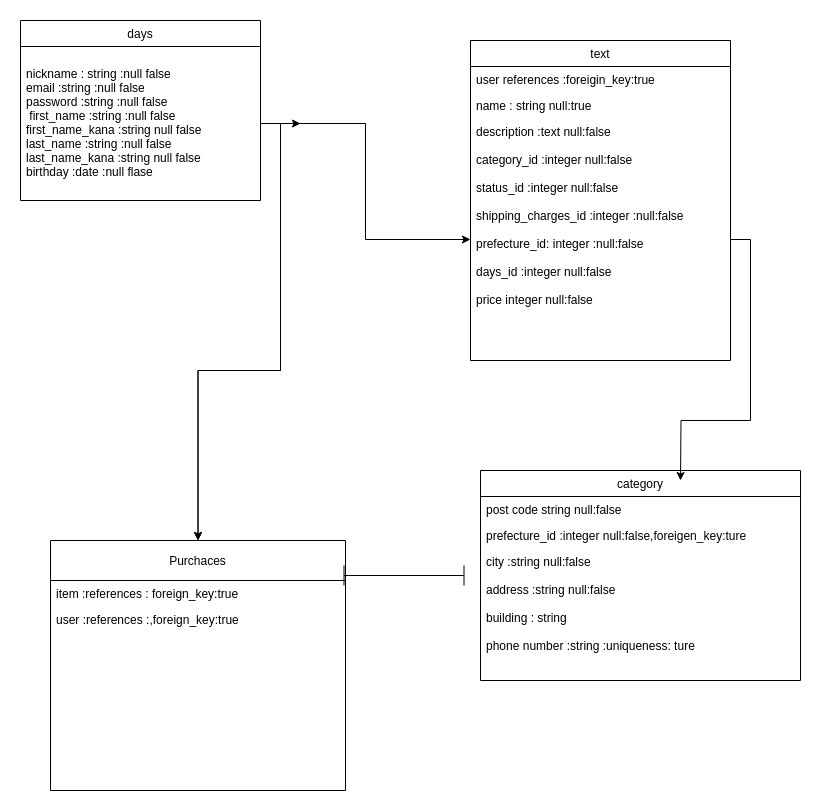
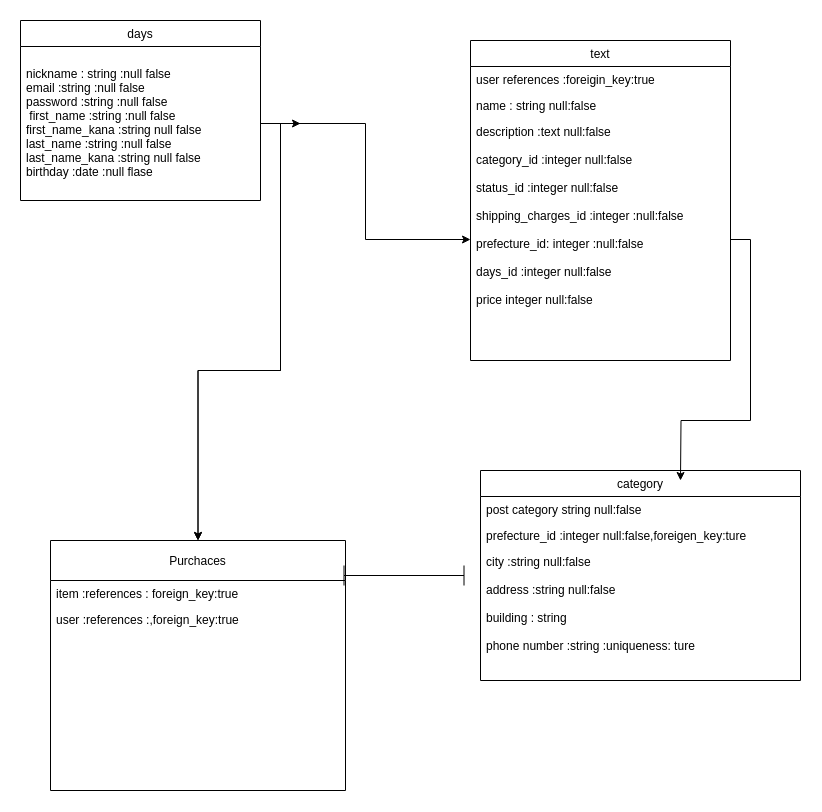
  <mxCell id="0" />
  <mxCell id="1" parent="0" />
  <mxCell id="2" value="days" style="swimlane;fontStyle=0;childLayout=stackLayout;horizontal=1;startSize=26;fillColor=none;horizontalStack=0;resizeParent=1;resizeParentMax=0;resizeLast=0;collapsible=1;marginBottom=0;" vertex="1" parent="1"><mxGeometry x="20" y="20" width="240" height="180" as="geometry" /></mxCell>
  <mxCell id="3" value="&#10;nickname : string :null false&#10;email :string :null false &#10;password :string :null false &#10; first_name :string :null false&#10;first_name_kana :string null false &#10;last_name :string :null false&#10;last_name_kana :string null false&#10;birthday :date :null flase&#10;" style="text;strokeColor=none;fillColor=none;align=left;verticalAlign=top;spacingLeft=4;spacingRight=4;overflow=hidden;rotatable=0;points=[[0,0.5],[1,0.5]];portConstraint=eastwest;" vertex="1" parent="2"><mxGeometry y="26" width="240" height="154" as="geometry" /></mxCell>
  <mxCell id="4" value="category" style="swimlane;fontStyle=0;childLayout=stackLayout;horizontal=1;startSize=26;fillColor=none;horizontalStack=0;resizeParent=1;resizeParentMax=0;resizeLast=0;collapsible=1;marginBottom=0;" vertex="1" parent="1"><mxGeometry x="480" y="470" width="320" height="210" as="geometry" /></mxCell>
- <mxCell id="5" value="post code string null:false" style="text;strokeColor=none;fillColor=none;align=left;verticalAlign=top;spacingLeft=4;spacingRight=4;overflow=hidden;rotatable=0;points=[[0,0.5],[1,0.5]];portConstraint=eastwest;" vertex="1" parent="4"><mxGeometry y="26" width="320" height="26" as="geometry" /></mxCell>
+ <mxCell id="5" value="post category string null:false" style="text;strokeColor=none;fillColor=none;align=left;verticalAlign=top;spacingLeft=4;spacingRight=4;overflow=hidden;rotatable=0;points=[[0,0.5],[1,0.5]];portConstraint=eastwest;" vertex="1" parent="4"><mxGeometry y="26" width="320" height="26" as="geometry" /></mxCell>
  <mxCell id="6" value="prefecture_id :integer null:false,foreigen_key:ture" style="text;strokeColor=none;fillColor=none;align=left;verticalAlign=top;spacingLeft=4;spacingRight=4;overflow=hidden;rotatable=0;points=[[0,0.5],[1,0.5]];portConstraint=eastwest;" vertex="1" parent="4"><mxGeometry y="52" width="320" height="26" as="geometry" /></mxCell>
  <mxCell id="7" value="city :string null:false&#10;&#10;address :string null:false&#10;&#10;building : string&#10;&#10;phone number :string :uniqueness: ture&#10;" style="text;strokeColor=none;fillColor=none;align=left;verticalAlign=top;spacingLeft=4;spacingRight=4;overflow=hidden;rotatable=0;points=[[0,0.5],[1,0.5]];portConstraint=eastwest;" vertex="1" parent="4"><mxGeometry y="78" width="320" height="132" as="geometry" /></mxCell>
  <mxCell id="8" value="Purchaces" style="swimlane;fontStyle=0;childLayout=stackLayout;horizontal=1;startSize=40;fillColor=none;horizontalStack=0;resizeParent=1;resizeParentMax=0;resizeLast=0;collapsible=1;marginBottom=0;" vertex="1" parent="1"><mxGeometry x="50" y="540" width="295" height="250" as="geometry" /></mxCell>
  <mxCell id="9" value="item :references : foreign_key:true" style="text;strokeColor=none;fillColor=none;align=left;verticalAlign=top;spacingLeft=4;spacingRight=4;overflow=hidden;rotatable=0;points=[[0,0.5],[1,0.5]];portConstraint=eastwest;" vertex="1" parent="8"><mxGeometry y="40" width="295" height="26" as="geometry" /></mxCell>
  <mxCell id="10" value="user :references :,foreign_key:true" style="text;strokeColor=none;fillColor=none;align=left;verticalAlign=top;spacingLeft=4;spacingRight=4;overflow=hidden;rotatable=0;points=[[0,0.5],[1,0.5]];portConstraint=eastwest;" vertex="1" parent="8"><mxGeometry y="66" width="295" height="184" as="geometry" /></mxCell>
  <mxCell id="11" value="text" style="swimlane;fontStyle=0;childLayout=stackLayout;horizontal=1;startSize=26;fillColor=none;horizontalStack=0;resizeParent=1;resizeParentMax=0;resizeLast=0;collapsible=1;marginBottom=0;" vertex="1" parent="1"><mxGeometry x="470" y="40" width="260" height="320" as="geometry" /></mxCell>
  <mxCell id="12" value="user references :foreigin_key:true" style="text;strokeColor=none;fillColor=none;align=left;verticalAlign=top;spacingLeft=4;spacingRight=4;overflow=hidden;rotatable=0;points=[[0,0.5],[1,0.5]];portConstraint=eastwest;" vertex="1" parent="11"><mxGeometry y="26" width="260" height="26" as="geometry" /></mxCell>
- <mxCell id="13" value="name : string null:true" style="text;strokeColor=none;fillColor=none;align=left;verticalAlign=top;spacingLeft=4;spacingRight=4;overflow=hidden;rotatable=0;points=[[0,0.5],[1,0.5]];portConstraint=eastwest;" vertex="1" parent="11"><mxGeometry y="52" width="260" height="26" as="geometry" /></mxCell>
+ <mxCell id="13" value="name : string null:false" style="text;strokeColor=none;fillColor=none;align=left;verticalAlign=top;spacingLeft=4;spacingRight=4;overflow=hidden;rotatable=0;points=[[0,0.5],[1,0.5]];portConstraint=eastwest;" vertex="1" parent="11"><mxGeometry y="52" width="260" height="26" as="geometry" /></mxCell>
  <mxCell id="14" value="description :text null:false&#10;&#10;category_id :integer null:false&#10;&#10;status_id :integer null:false&#10;&#10;shipping_charges_id :integer :null:false&#10;&#10;prefecture_id: integer :null:false&#10;&#10;days_id :integer null:false&#10;&#10;price integer null:false&#10;&#10;&#10;&#10;&#10;" style="text;strokeColor=none;fillColor=none;align=left;verticalAlign=top;spacingLeft=4;spacingRight=4;overflow=hidden;rotatable=0;points=[[0,0.5],[1,0.5]];portConstraint=eastwest;" vertex="1" parent="11"><mxGeometry y="78" width="260" height="242" as="geometry" /></mxCell>
  <mxCell id="15" style="edgeStyle=orthogonalEdgeStyle;rounded=0;orthogonalLoop=1;jettySize=auto;html=1;" edge="1" parent="1" source="3" target="14"><mxGeometry relative="1" as="geometry" /></mxCell>
  <mxCell id="16" style="edgeStyle=orthogonalEdgeStyle;rounded=0;orthogonalLoop=1;jettySize=auto;html=1;" edge="1" parent="1" source="3"><mxGeometry relative="1" as="geometry"><mxPoint x="300" y="123" as="targetPoint" /></mxGeometry></mxCell>
  <mxCell id="17" style="edgeStyle=orthogonalEdgeStyle;rounded=0;orthogonalLoop=1;jettySize=auto;html=1;" edge="1" parent="1" source="3" target="8"><mxGeometry relative="1" as="geometry" /></mxCell>
  <mxCell id="18" value="" style="shape=crossbar;whiteSpace=wrap;html=1;rounded=1;" vertex="1" parent="1"><mxGeometry x="70" y="700" height="20" as="geometry" /></mxCell>
  <mxCell id="19" style="edgeStyle=orthogonalEdgeStyle;rounded=0;orthogonalLoop=1;jettySize=auto;html=1;" edge="1" parent="1" source="14"><mxGeometry relative="1" as="geometry"><mxPoint x="680" y="480" as="targetPoint" /></mxGeometry></mxCell>
  <mxCell id="20" value="" style="shape=crossbar;whiteSpace=wrap;html=1;rounded=1;" vertex="1" parent="1"><mxGeometry x="343.5" y="565" width="120" height="20" as="geometry" /></mxCell>
  <mxCell id="21" style="edgeStyle=orthogonalEdgeStyle;rounded=0;orthogonalLoop=1;jettySize=auto;html=1;" edge="1" parent="1" source="3" target="8"><mxGeometry relative="1" as="geometry" /></mxCell>
